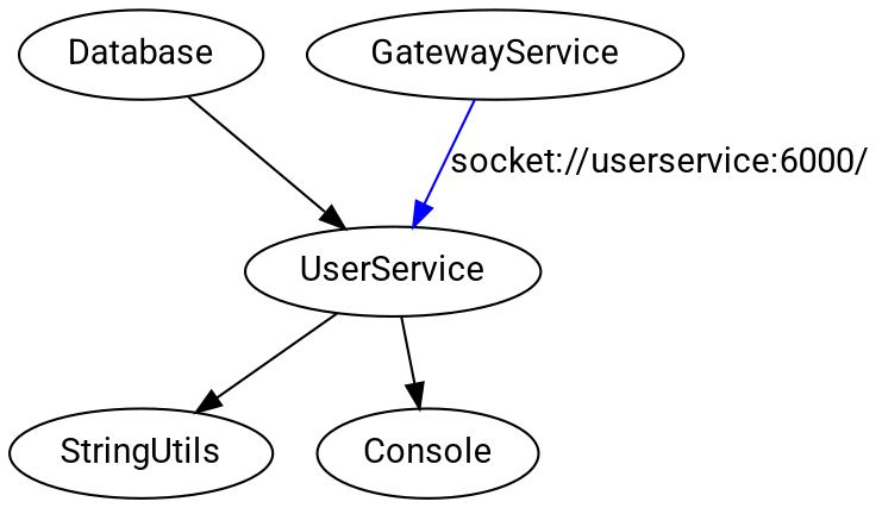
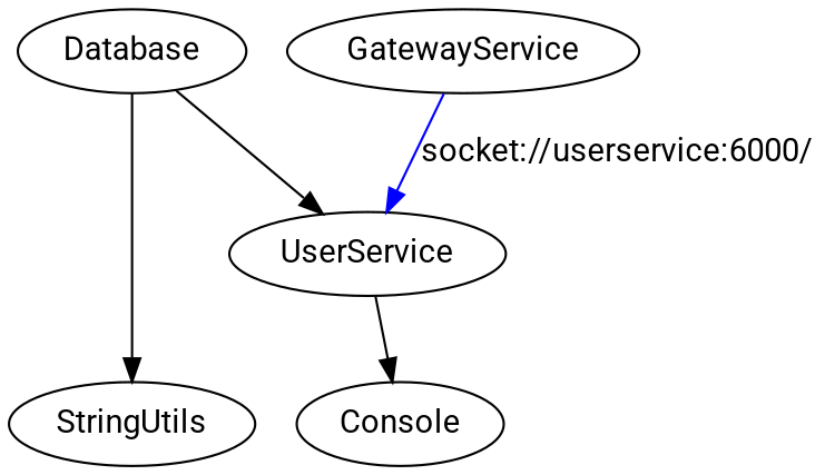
  digraph {
    fontname=Roboto
    node [fontname=Roboto]
    edge [fontname=Roboto]
    UserService
    Console
    StringUtils
    Database
    GatewayService
    UserService -> Console
-   UserService -> StringUtils
+   Database -> StringUtils
    Database -> UserService
    GatewayService -> UserService [color=blue label="socket://userservice:6000/"]
  }
